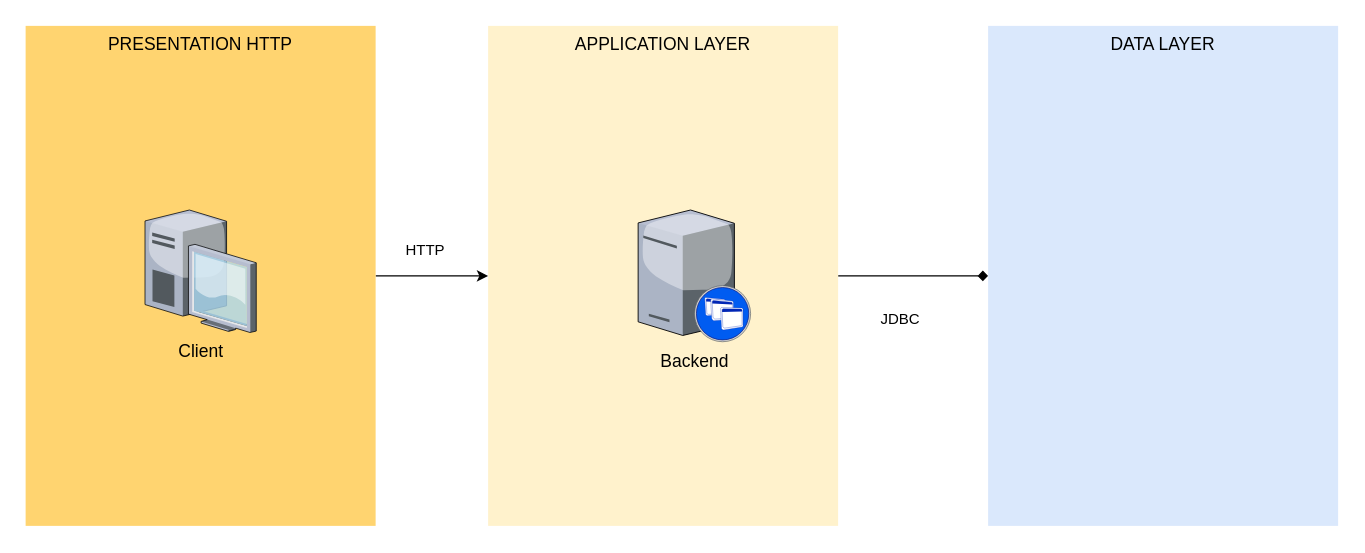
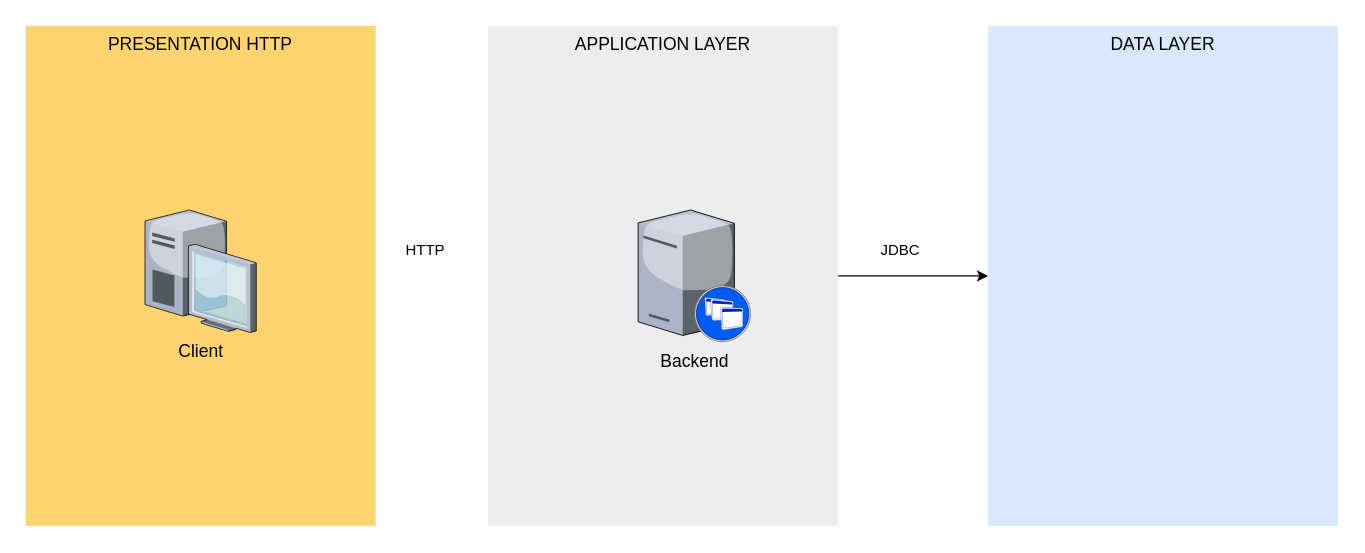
  <mxCell id="0" style=";html=1;" />
  <mxCell id="1" style=";html=1;" parent="0" />
- <mxCell id="2" value="" style="edgeStyle=orthogonalEdgeStyle;rounded=0;orthogonalLoop=1;jettySize=auto;html=1;endArrow=diamond;" edge="1" parent="1" source="3" target="4"><mxGeometry relative="1" as="geometry" /></mxCell>
- <mxCell id="3" value="APPLICATION LAYER&lt;br&gt;" style="whiteSpace=wrap;html=1;fillColor=#fff2cc;fontSize=14;strokeColor=none;verticalAlign=top;" parent="1" vertex="1"><mxGeometry x="390" y="20" width="280" height="400" as="geometry" /></mxCell>
+ <mxCell id="2" value="" style="edgeStyle=orthogonalEdgeStyle;rounded=0;orthogonalLoop=1;jettySize=auto;html=1;" edge="1" parent="1" source="3" target="4"><mxGeometry relative="1" as="geometry" /></mxCell>
+ <mxCell id="3" value="APPLICATION LAYER&lt;br&gt;" style="whiteSpace=wrap;html=1;fillColor=#EDEDED;fontSize=14;strokeColor=none;verticalAlign=top;" parent="1" vertex="1"><mxGeometry x="390" y="20" width="280" height="400" as="geometry" /></mxCell>
  <mxCell id="4" value="DATA LAYER" style="whiteSpace=wrap;html=1;fillColor=#dae8fc;fontSize=14;strokeColor=none;verticalAlign=top;" parent="1" vertex="1"><mxGeometry x="790" y="20" width="280" height="400" as="geometry" /></mxCell>
- <mxCell id="5" value="" style="edgeStyle=orthogonalEdgeStyle;rounded=0;orthogonalLoop=1;jettySize=auto;html=1;" edge="1" parent="1" source="6" target="3"><mxGeometry relative="1" as="geometry" /></mxCell>
  <mxCell id="6" value="PRESENTATION HTTP" style="whiteSpace=wrap;html=1;fillColor=#FFD470;gradientColor=none;fontSize=14;strokeColor=none;verticalAlign=top;" parent="1" vertex="1"><mxGeometry x="20" y="20" width="280" height="400" as="geometry" /></mxCell>
  <mxCell id="7" value="Client" style="verticalLabelPosition=bottom;aspect=fixed;html=1;verticalAlign=top;strokeColor=none;shape=mxgraph.citrix.desktop;fillColor=#66B2FF;gradientColor=#0066CC;fontSize=14;" parent="1" vertex="1"><mxGeometry x="115.5" y="167.31" width="89" height="98" as="geometry" /></mxCell>
  <mxCell id="8" value="Backend&lt;br&gt;" style="verticalLabelPosition=bottom;aspect=fixed;html=1;verticalAlign=top;strokeColor=none;shape=mxgraph.citrix.xenapp_server;fillColor=#66B2FF;gradientColor=#0066CC;fontSize=14;" parent="1" vertex="1"><mxGeometry x="510" y="167.31" width="90" height="105.39" as="geometry" /></mxCell>
  <mxCell id="9" value="HTTP" style="text;html=1;strokeColor=none;fillColor=none;align=center;verticalAlign=middle;whiteSpace=wrap;rounded=0;" vertex="1" parent="1"><mxGeometry x="320" y="190" width="40" height="20" as="geometry" /></mxCell>
- <mxCell id="10" value="JDBC" style="text;html=1;strokeColor=none;fillColor=none;align=center;verticalAlign=middle;whiteSpace=wrap;rounded=0;" vertex="1" parent="1"><mxGeometry x="700" y="245" width="40" height="20" as="geometry" /></mxCell>
+ <mxCell id="10" value="JDBC" style="text;html=1;strokeColor=none;fillColor=none;align=center;verticalAlign=middle;whiteSpace=wrap;rounded=0;" vertex="1" parent="1"><mxGeometry x="700" y="190" width="40" height="20" as="geometry" /></mxCell>
